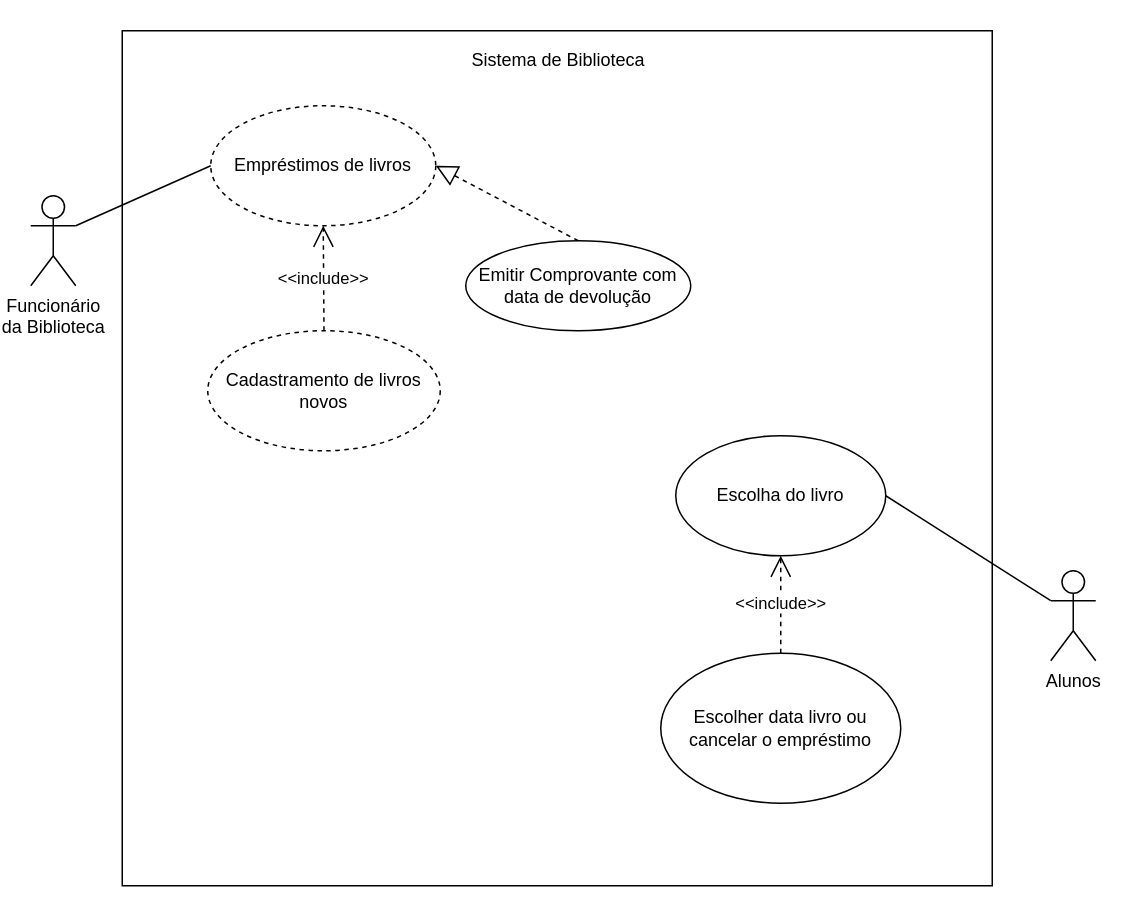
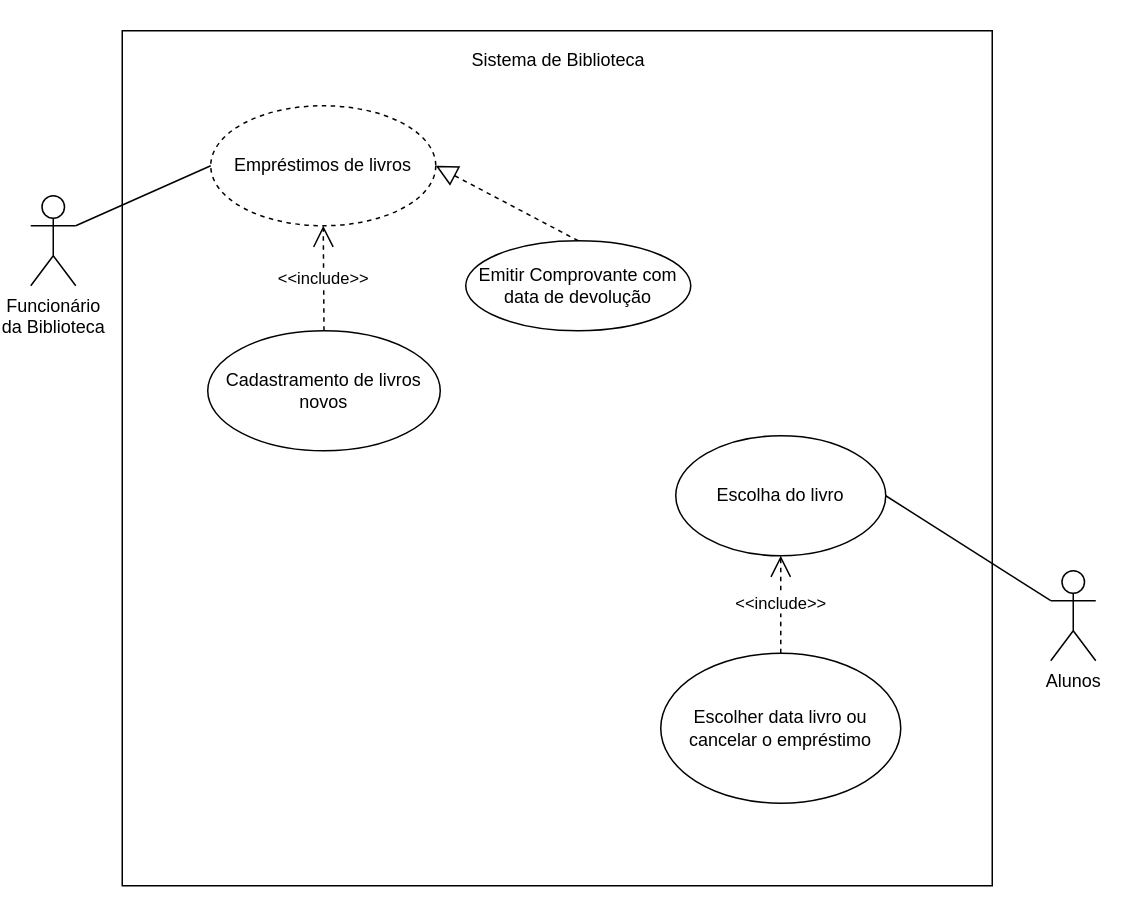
  <mxCell id="0" />
  <mxCell id="1" parent="0" />
  <mxCell id="2" value="" style="rounded=0;whiteSpace=wrap;html=1;" vertex="1" parent="1"><mxGeometry x="81" y="20" width="580" height="570" as="geometry" /></mxCell>
  <mxCell id="3" value="&lt;div&gt;Funcionário &lt;br&gt;&lt;/div&gt;&lt;div&gt;da Biblioteca&lt;/div&gt;" style="shape=umlActor;verticalLabelPosition=bottom;verticalAlign=top;html=1;outlineConnect=0;" vertex="1" parent="1"><mxGeometry x="20" y="130" width="30" height="60" as="geometry" /></mxCell>
  <mxCell id="4" value="Alunos" style="shape=umlActor;verticalLabelPosition=bottom;verticalAlign=top;html=1;outlineConnect=0;" vertex="1" parent="1"><mxGeometry x="700" y="380" width="30" height="60" as="geometry" /></mxCell>
  <mxCell id="5" value="Empréstimos de livros" style="ellipse;whiteSpace=wrap;html=1;dashed=1;" vertex="1" parent="1"><mxGeometry x="140" y="70" width="150" height="80" as="geometry" /></mxCell>
  <mxCell id="6" value="" style="endArrow=none;html=1;exitX=1;exitY=0.333;exitDx=0;exitDy=0;exitPerimeter=0;entryX=0;entryY=0.5;entryDx=0;entryDy=0;" edge="1" parent="1" source="3" target="5"><mxGeometry width="50" height="50" relative="1" as="geometry"><mxPoint x="60" y="170" as="sourcePoint" /><mxPoint x="110" y="120" as="targetPoint" /></mxGeometry></mxCell>
- <mxCell id="7" value="Cadastramento de livros novos" style="ellipse;whiteSpace=wrap;html=1;dashed=1;" vertex="1" parent="1"><mxGeometry x="138" y="220" width="155" height="80" as="geometry" /></mxCell>
+ <mxCell id="7" value="Cadastramento de livros novos" style="ellipse;whiteSpace=wrap;html=1;" vertex="1" parent="1"><mxGeometry x="138" y="220" width="155" height="80" as="geometry" /></mxCell>
  <mxCell id="8" value="&amp;lt;&amp;lt;include&amp;gt;&amp;gt;" style="endArrow=open;endSize=12;dashed=1;html=1;entryX=0.5;entryY=1;entryDx=0;entryDy=0;exitX=0.5;exitY=0;exitDx=0;exitDy=0;" edge="1" parent="1" source="7" target="5"><mxGeometry width="160" relative="1" as="geometry"><mxPoint x="90" y="180" as="sourcePoint" /><mxPoint x="250" y="180" as="targetPoint" /></mxGeometry></mxCell>
  <mxCell id="9" value="&lt;div&gt;Emitir Comprovante com data de devolução&lt;br&gt;&lt;/div&gt;" style="ellipse;whiteSpace=wrap;html=1;" vertex="1" parent="1"><mxGeometry x="310" y="160" width="150" height="60" as="geometry" /></mxCell>
  <mxCell id="10" style="edgeStyle=orthogonalEdgeStyle;rounded=0;orthogonalLoop=1;jettySize=auto;html=1;exitX=0;exitY=0.5;exitDx=0;exitDy=0;" edge="1" parent="1" source="11"><mxGeometry relative="1" as="geometry"><mxPoint x="450" y="330" as="targetPoint" /></mxGeometry></mxCell>
  <mxCell id="11" value="&lt;div&gt;Escolha do livro&lt;/div&gt;" style="ellipse;whiteSpace=wrap;html=1;" vertex="1" parent="1"><mxGeometry x="450" y="290" width="140" height="80" as="geometry" /></mxCell>
  <mxCell id="12" value="Escolher data livro ou cancelar o empréstimo " style="ellipse;whiteSpace=wrap;html=1;" vertex="1" parent="1"><mxGeometry x="440" y="435" width="160" height="100" as="geometry" /></mxCell>
  <mxCell id="13" value="&amp;lt;&amp;lt;include&amp;gt;&amp;gt;" style="endArrow=open;endSize=12;dashed=1;html=1;entryX=0.5;entryY=1;entryDx=0;entryDy=0;exitX=0.5;exitY=0;exitDx=0;exitDy=0;" edge="1" parent="1" source="12" target="11"><mxGeometry width="160" relative="1" as="geometry"><mxPoint x="520" y="440" as="sourcePoint" /><mxPoint x="690" y="420" as="targetPoint" /></mxGeometry></mxCell>
  <mxCell id="14" value="" style="endArrow=none;html=1;entryX=1;entryY=0.5;entryDx=0;entryDy=0;exitX=0;exitY=0.333;exitDx=0;exitDy=0;exitPerimeter=0;" edge="1" parent="1" source="4" target="11"><mxGeometry width="50" height="50" relative="1" as="geometry"><mxPoint x="480" y="400" as="sourcePoint" /><mxPoint x="530" y="350" as="targetPoint" /></mxGeometry></mxCell>
  <mxCell id="15" value="" style="endArrow=block;dashed=1;endFill=0;endSize=12;html=1;entryX=1;entryY=0.5;entryDx=0;entryDy=0;exitX=0.5;exitY=0;exitDx=0;exitDy=0;" edge="1" parent="1" source="9" target="5"><mxGeometry width="160" relative="1" as="geometry"><mxPoint x="320" y="130" as="sourcePoint" /><mxPoint x="480" y="130" as="targetPoint" /></mxGeometry></mxCell>
  <mxCell id="16" value="Sistema de Biblioteca" style="text;html=1;strokeColor=none;fillColor=none;align=center;verticalAlign=middle;whiteSpace=wrap;rounded=0;" vertex="1" parent="1"><mxGeometry x="304" y="30" width="136" height="20" as="geometry" /></mxCell>
